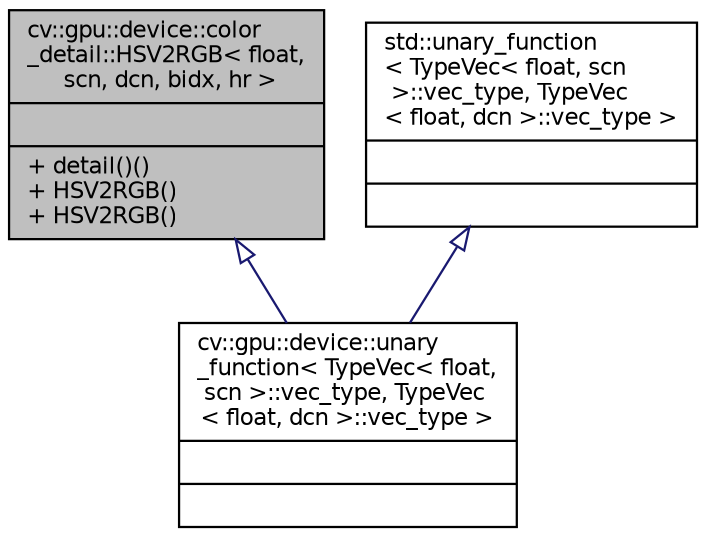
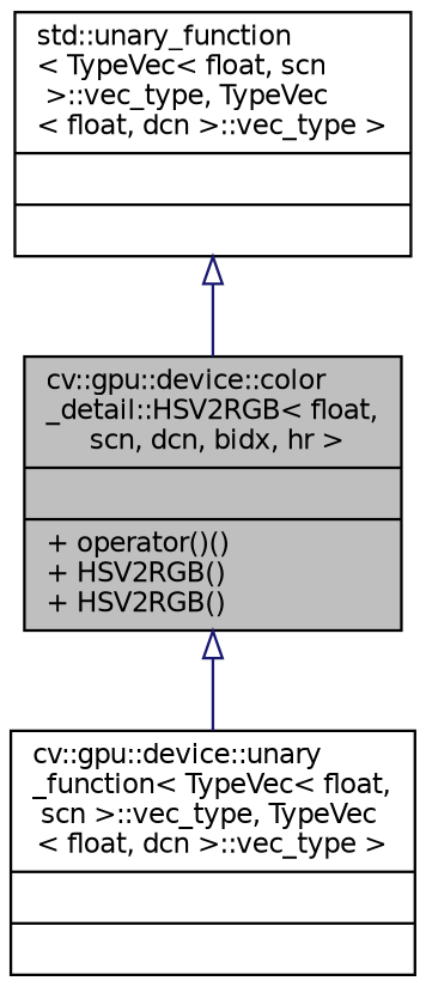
  digraph {
    node [color=black fillcolor=white fontname=Helvetica fontsize=10 shape=record style=filled]
    edge [arrowtail=onormal color=midnightblue dir=back fontname=Helvetica fontsize=10 labelfontname=Helvetica labelfontsize=10 style=solid]
-   n1 [fillcolor=grey75 fontcolor=black height=0.2 label="{cv::gpu::device::color\l_detail::HSV2RGB\< float,\l scn, dcn, bidx, hr \>\n||+ detail()()\l+ HSV2RGB()\l+ HSV2RGB()\l}" width=0.4]
+   n1 [fillcolor=grey75 fontcolor=black height=0.2 label="{cv::gpu::device::color\l_detail::HSV2RGB\< float,\l scn, dcn, bidx, hr \>\n||+ operator()()\l+ HSV2RGB()\l+ HSV2RGB()\l}" width=0.4]
    n2 [height=0.2 label="{cv::gpu::device::unary\l_function\< TypeVec\< float,\l scn \>::vec_type, TypeVec\l\< float, dcn \>::vec_type \>\n||}" width=0.4]
    n3 [height=0.2 label="{std::unary_function\l\< TypeVec\< float, scn\l \>::vec_type, TypeVec\l\< float, dcn \>::vec_type \>\n||}" width=0.4]
    n1 -> n2
-   n3 -> n2
+   n3 -> n1
  }
